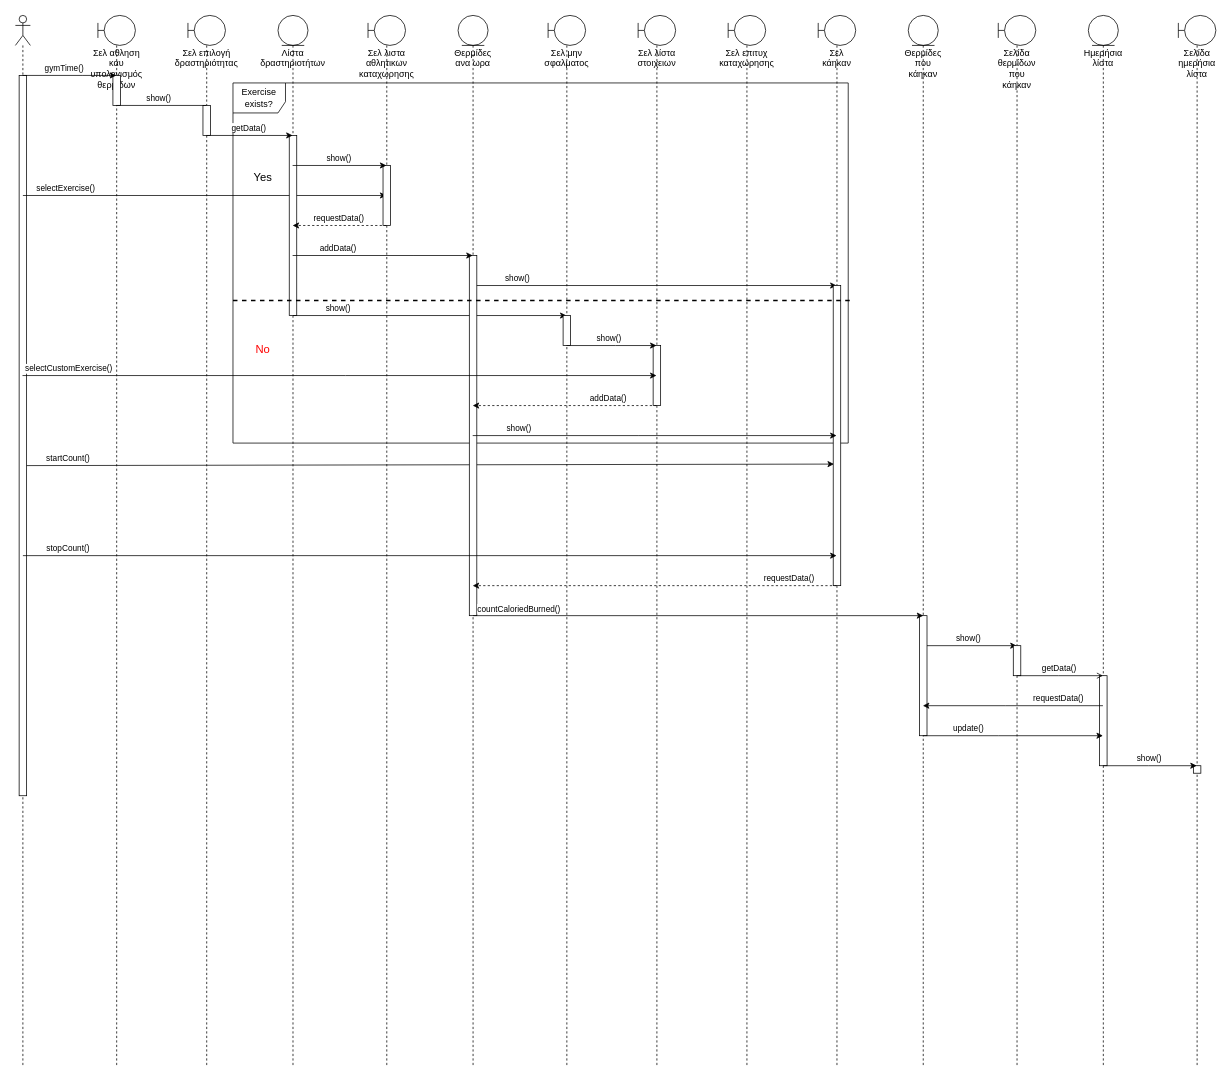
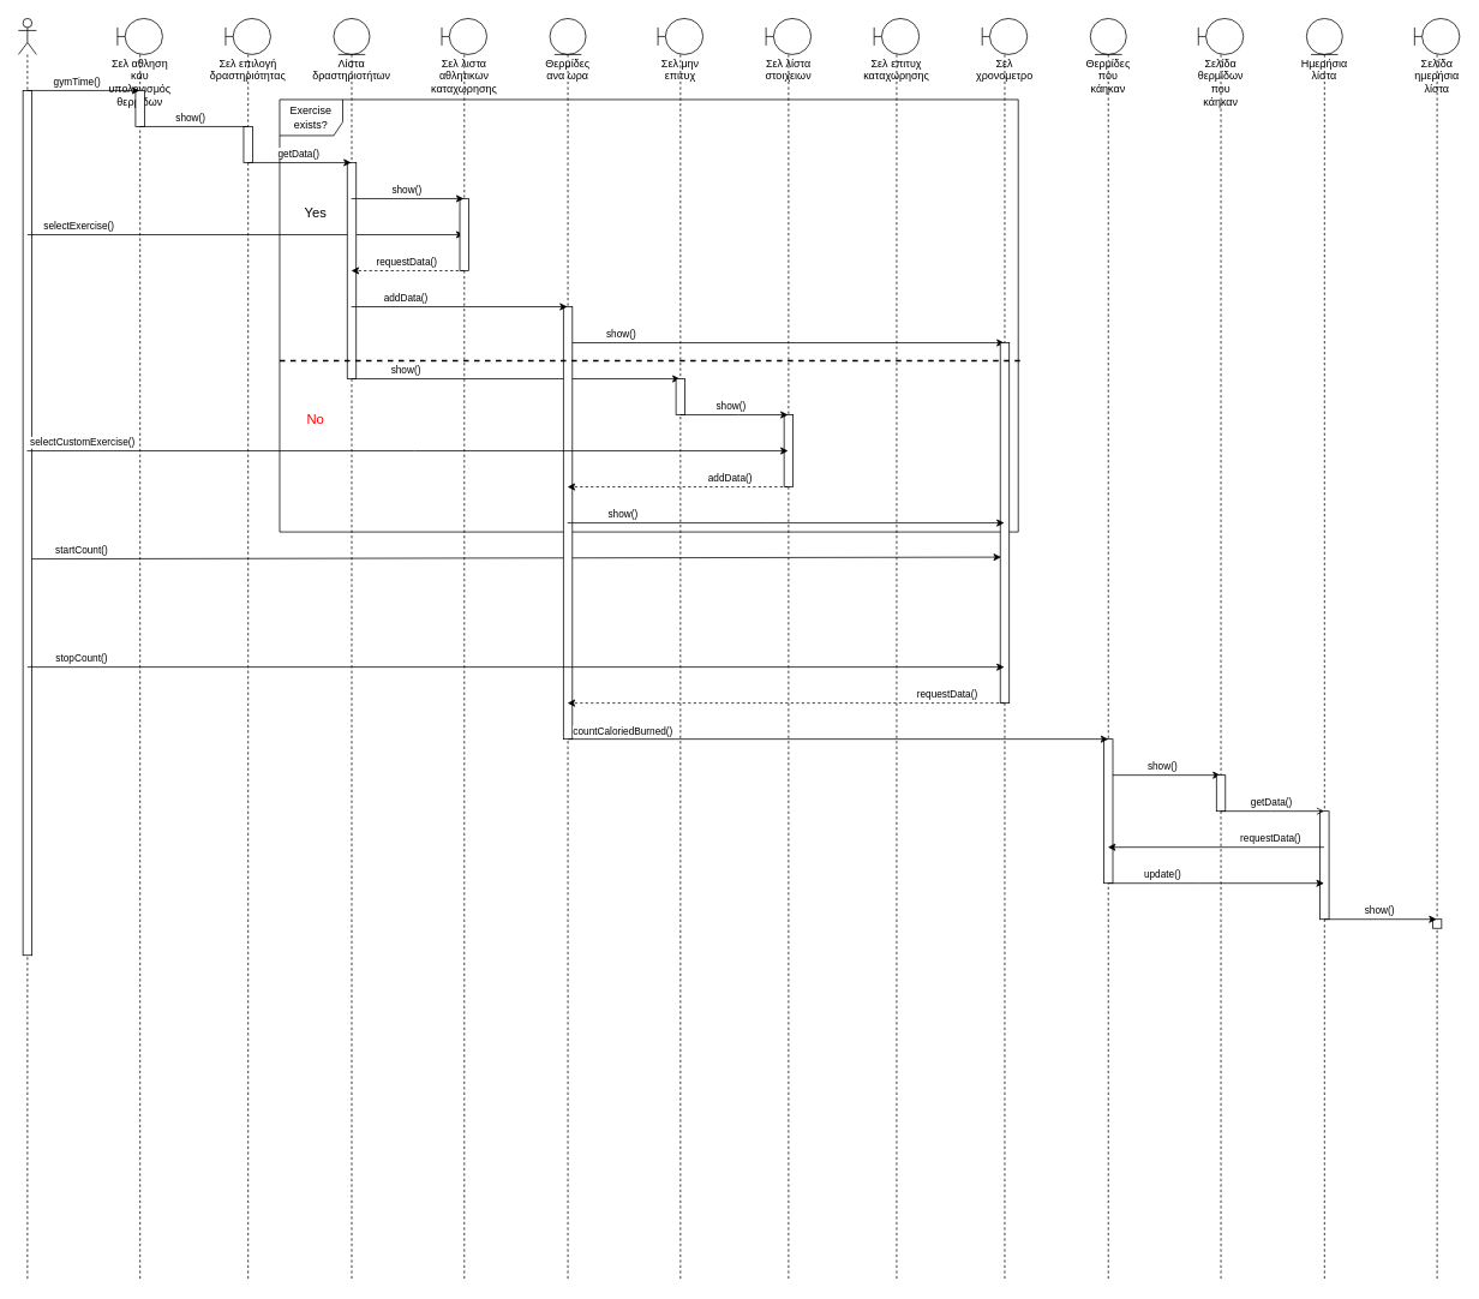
  <mxCell id="0" />
  <mxCell id="1" parent="0" />
  <mxCell id="2" value="Exercise exists?" style="shape=umlFrame;whiteSpace=wrap;html=1;width=70;height=40;" vertex="1" parent="1"><mxGeometry x="310" y="110" width="820" height="480" as="geometry" /></mxCell>
  <mxCell id="3" value="" style="shape=umlLifeline;participant=umlActor;perimeter=lifelinePerimeter;whiteSpace=wrap;html=1;container=1;collapsible=0;recursiveResize=0;verticalAlign=top;spacingTop=36;outlineConnect=0;" vertex="1" parent="1"><mxGeometry x="20" y="20" width="20" height="1400" as="geometry" /></mxCell>
  <mxCell id="4" value="startCount()" style="endArrow=classic;html=1;rounded=0;entryX=0.1;entryY=0.595;entryDx=0;entryDy=0;entryPerimeter=0;" edge="1" parent="3" target="34"><mxGeometry x="-0.889" y="10" width="50" height="50" relative="1" as="geometry"><mxPoint x="10" y="600" as="sourcePoint" /><mxPoint x="60" y="550" as="targetPoint" /><mxPoint as="offset" /></mxGeometry></mxCell>
  <mxCell id="5" value="" style="html=1;points=[];perimeter=orthogonalPerimeter;" vertex="1" parent="3"><mxGeometry x="5" y="80" width="10" height="960" as="geometry" /></mxCell>
  <mxCell id="6" value="" style="endArrow=classic;html=1;rounded=0;" edge="1" parent="3" target="15"><mxGeometry width="50" height="50" relative="1" as="geometry"><mxPoint x="10" y="240" as="sourcePoint" /><mxPoint x="60" y="190" as="targetPoint" /></mxGeometry></mxCell>
  <mxCell id="7" value="selectExercise()" style="edgeLabel;html=1;align=center;verticalAlign=middle;resizable=0;points=[];" vertex="1" connectable="0" parent="6"><mxGeometry x="-0.769" y="-4" relative="1" as="geometry"><mxPoint y="-14" as="offset" /></mxGeometry></mxCell>
  <mxCell id="8" value="Σελ αθληση καυ υπολογισμός θερμίδων&lt;br&gt;" style="shape=umlLifeline;participant=umlBoundary;perimeter=lifelinePerimeter;container=1;collapsible=0;recursiveResize=0;verticalAlign=top;spacingTop=36;outlineConnect=0;size=40;whiteSpace=wrap;html=1;" vertex="1" parent="1"><mxGeometry x="130" y="20" width="50" height="1400" as="geometry" /></mxCell>
  <mxCell id="9" value="" style="html=1;points=[];perimeter=orthogonalPerimeter;" vertex="1" parent="8"><mxGeometry x="20" y="80" width="10" height="40" as="geometry" /></mxCell>
  <mxCell id="10" value="Σελ επιλογή δραστηριότητας" style="shape=umlLifeline;participant=umlBoundary;perimeter=lifelinePerimeter;whiteSpace=wrap;html=1;container=1;collapsible=0;recursiveResize=0;verticalAlign=top;spacingTop=36;outlineConnect=0;" vertex="1" parent="1"><mxGeometry x="250" y="20" width="50" height="1400" as="geometry" /></mxCell>
  <mxCell id="11" value="" style="html=1;points=[];perimeter=orthogonalPerimeter;" vertex="1" parent="10"><mxGeometry x="20" y="120" width="10" height="40" as="geometry" /></mxCell>
  <mxCell id="12" value="Λίστα δραστηριοτήτων" style="shape=umlLifeline;participant=umlEntity;perimeter=lifelinePerimeter;whiteSpace=wrap;html=1;container=1;collapsible=0;recursiveResize=0;verticalAlign=top;spacingTop=36;outlineConnect=0;" vertex="1" parent="1"><mxGeometry x="370" y="20" width="40" height="1400" as="geometry" /></mxCell>
  <mxCell id="13" value="" style="html=1;points=[];perimeter=orthogonalPerimeter;" vertex="1" parent="12"><mxGeometry x="15" y="160" width="10" height="240" as="geometry" /></mxCell>
  <mxCell id="14" value="show()" style="endArrow=classic;html=1;rounded=0;" edge="1" parent="12" target="28"><mxGeometry x="-0.671" y="10" width="50" height="50" relative="1" as="geometry"><mxPoint x="20" y="400" as="sourcePoint" /><mxPoint x="70" y="350" as="targetPoint" /><mxPoint as="offset" /></mxGeometry></mxCell>
  <mxCell id="15" value="Σελ λιστα αθλητικων καταχωρησης" style="shape=umlLifeline;participant=umlBoundary;perimeter=lifelinePerimeter;whiteSpace=wrap;html=1;container=1;collapsible=0;recursiveResize=0;verticalAlign=top;spacingTop=36;outlineConnect=0;" vertex="1" parent="1"><mxGeometry x="490" y="20" width="50" height="1400" as="geometry" /></mxCell>
  <mxCell id="16" value="" style="html=1;points=[];perimeter=orthogonalPerimeter;" vertex="1" parent="15"><mxGeometry x="20" y="200" width="10" height="80" as="geometry" /></mxCell>
  <mxCell id="17" value="" style="endArrow=classic;html=1;rounded=0;" edge="1" parent="1" source="3" target="8"><mxGeometry width="50" height="50" relative="1" as="geometry"><mxPoint x="50" y="100" as="sourcePoint" /><mxPoint x="100" y="50" as="targetPoint" /><Array as="points"><mxPoint x="110" y="100" /></Array></mxGeometry></mxCell>
  <mxCell id="18" value="gymTime()" style="edgeLabel;html=1;align=center;verticalAlign=middle;resizable=0;points=[];" vertex="1" connectable="0" parent="17"><mxGeometry x="-0.128" y="1" relative="1" as="geometry"><mxPoint y="-9" as="offset" /></mxGeometry></mxCell>
  <mxCell id="19" value="show()" style="endArrow=none;html=1;rounded=0;" edge="1" parent="1" source="8" target="10"><mxGeometry x="-0.075" y="10" width="50" height="50" relative="1" as="geometry"><mxPoint x="190" y="160" as="sourcePoint" /><mxPoint x="240" y="110" as="targetPoint" /><Array as="points"><mxPoint x="210" y="140" /></Array><mxPoint as="offset" /></mxGeometry></mxCell>
  <mxCell id="20" value="getData()" style="endArrow=classic;html=1;rounded=0;" edge="1" parent="1" source="10" target="12"><mxGeometry x="-0.035" y="10" width="50" height="50" relative="1" as="geometry"><mxPoint x="310" y="190" as="sourcePoint" /><mxPoint x="360" y="140" as="targetPoint" /><Array as="points"><mxPoint x="330" y="180" /></Array><mxPoint x="1" as="offset" /></mxGeometry></mxCell>
  <mxCell id="21" value="show()" style="endArrow=classic;html=1;rounded=0;" edge="1" parent="1" source="12" target="15"><mxGeometry x="-0.032" y="10" width="50" height="50" relative="1" as="geometry"><mxPoint x="390" y="220" as="sourcePoint" /><mxPoint x="440" y="170" as="targetPoint" /><Array as="points"><mxPoint x="450" y="220" /></Array><mxPoint as="offset" /></mxGeometry></mxCell>
  <mxCell id="22" value="Θερμίδες ανα ωρα" style="shape=umlLifeline;participant=umlEntity;perimeter=lifelinePerimeter;whiteSpace=wrap;html=1;container=1;collapsible=0;recursiveResize=0;verticalAlign=top;spacingTop=36;outlineConnect=0;" vertex="1" parent="1"><mxGeometry x="610" y="20" width="40" height="1400" as="geometry" /></mxCell>
  <mxCell id="23" value="" style="endArrow=classic;html=1;rounded=0;" edge="1" parent="22" target="33"><mxGeometry width="50" height="50" relative="1" as="geometry"><mxPoint x="20" y="360" as="sourcePoint" /><mxPoint x="70" y="310" as="targetPoint" /></mxGeometry></mxCell>
  <mxCell id="24" value="show()" style="edgeLabel;html=1;align=center;verticalAlign=middle;resizable=0;points=[];" vertex="1" connectable="0" parent="23"><mxGeometry x="-0.761" y="2" relative="1" as="geometry"><mxPoint y="-8" as="offset" /></mxGeometry></mxCell>
  <mxCell id="25" value="" style="html=1;points=[];perimeter=orthogonalPerimeter;" vertex="1" parent="22"><mxGeometry x="15" y="320" width="10" height="480" as="geometry" /></mxCell>
  <mxCell id="26" value="requestData()" style="endArrow=classic;html=1;rounded=0;dashed=1;" edge="1" parent="1" source="15" target="12"><mxGeometry x="0.032" y="-10" width="50" height="50" relative="1" as="geometry"><mxPoint x="440" y="350" as="sourcePoint" /><mxPoint x="490" y="300" as="targetPoint" /><Array as="points"><mxPoint x="440" y="300" /></Array><mxPoint x="1" as="offset" /></mxGeometry></mxCell>
  <mxCell id="27" value="addData()" style="endArrow=classic;html=1;rounded=0;" edge="1" parent="1" source="12" target="22"><mxGeometry x="-0.496" y="10" width="50" height="50" relative="1" as="geometry"><mxPoint x="430" y="370" as="sourcePoint" /><mxPoint x="480" y="320" as="targetPoint" /><Array as="points"><mxPoint x="550" y="340" /></Array><mxPoint as="offset" /></mxGeometry></mxCell>
- <mxCell id="28" value="Σελ μην σφαλματος" style="shape=umlLifeline;participant=umlBoundary;perimeter=lifelinePerimeter;whiteSpace=wrap;html=1;container=1;collapsible=0;recursiveResize=0;verticalAlign=top;spacingTop=36;outlineConnect=0;" vertex="1" parent="1"><mxGeometry x="730" y="20" width="50" height="1400" as="geometry" /></mxCell>
+ <mxCell id="28" value="Σελ μην επιτυχ" style="shape=umlLifeline;participant=umlBoundary;perimeter=lifelinePerimeter;whiteSpace=wrap;html=1;container=1;collapsible=0;recursiveResize=0;verticalAlign=top;spacingTop=36;outlineConnect=0;" vertex="1" parent="1"><mxGeometry x="730" y="20" width="50" height="1400" as="geometry" /></mxCell>
  <mxCell id="29" value="" style="html=1;points=[];perimeter=orthogonalPerimeter;" vertex="1" parent="28"><mxGeometry x="20" y="400" width="10" height="40" as="geometry" /></mxCell>
  <mxCell id="30" value="Σελ λίστα στοιχειων" style="shape=umlLifeline;participant=umlBoundary;perimeter=lifelinePerimeter;whiteSpace=wrap;html=1;container=1;collapsible=0;recursiveResize=0;verticalAlign=top;spacingTop=36;outlineConnect=0;" vertex="1" parent="1"><mxGeometry x="850" y="20" width="50" height="1400" as="geometry" /></mxCell>
  <mxCell id="31" value="" style="html=1;points=[];perimeter=orthogonalPerimeter;" vertex="1" parent="30"><mxGeometry x="20" y="440" width="10" height="80" as="geometry" /></mxCell>
  <mxCell id="32" value="Σελ επιτυχ καταχωρησης" style="shape=umlLifeline;participant=umlBoundary;perimeter=lifelinePerimeter;whiteSpace=wrap;html=1;container=1;collapsible=0;recursiveResize=0;verticalAlign=top;spacingTop=36;outlineConnect=0;" vertex="1" parent="1"><mxGeometry x="970" y="20" width="50" height="1400" as="geometry" /></mxCell>
- <mxCell id="33" value="Σελ κάηκαν" style="shape=umlLifeline;participant=umlBoundary;perimeter=lifelinePerimeter;whiteSpace=wrap;html=1;container=1;collapsible=0;recursiveResize=0;verticalAlign=top;spacingTop=36;outlineConnect=0;" vertex="1" parent="1"><mxGeometry x="1090" y="20" width="50" height="1400" as="geometry" /></mxCell>
+ <mxCell id="33" value="Σελ χρονομετρο" style="shape=umlLifeline;participant=umlBoundary;perimeter=lifelinePerimeter;whiteSpace=wrap;html=1;container=1;collapsible=0;recursiveResize=0;verticalAlign=top;spacingTop=36;outlineConnect=0;" vertex="1" parent="1"><mxGeometry x="1090" y="20" width="50" height="1400" as="geometry" /></mxCell>
  <mxCell id="34" value="" style="html=1;points=[];perimeter=orthogonalPerimeter;" vertex="1" parent="33"><mxGeometry x="20" y="360" width="10" height="400" as="geometry" /></mxCell>
  <mxCell id="35" value="show()" style="endArrow=classic;html=1;rounded=0;" edge="1" parent="1" source="28" target="30"><mxGeometry x="-0.075" y="10" width="50" height="50" relative="1" as="geometry"><mxPoint x="780" y="500" as="sourcePoint" /><mxPoint x="830" y="450" as="targetPoint" /><Array as="points"><mxPoint x="820" y="460" /></Array><mxPoint as="offset" /></mxGeometry></mxCell>
  <mxCell id="36" value="addData()" style="endArrow=classic;html=1;rounded=0;dashed=1;" edge="1" parent="1" source="30" target="22"><mxGeometry x="-0.473" y="-10" width="50" height="50" relative="1" as="geometry"><mxPoint x="790" y="620" as="sourcePoint" /><mxPoint x="1030" y="620" as="targetPoint" /><Array as="points"><mxPoint x="780" y="540" /></Array><mxPoint as="offset" /></mxGeometry></mxCell>
  <mxCell id="37" value="show()" style="endArrow=classic;html=1;rounded=0;" edge="1" parent="1" source="22" target="33"><mxGeometry x="-0.75" y="10" width="50" height="50" relative="1" as="geometry"><mxPoint x="630" y="540" as="sourcePoint" /><mxPoint x="1114.5" y="540" as="targetPoint" /><Array as="points"><mxPoint x="850" y="580" /></Array><mxPoint as="offset" /></mxGeometry></mxCell>
  <mxCell id="38" value="" style="endArrow=classic;html=1;rounded=0;" edge="1" parent="1" source="3" target="30"><mxGeometry width="50" height="50" relative="1" as="geometry"><mxPoint x="32.75" y="460" as="sourcePoint" /><mxPoint x="570" y="460" as="targetPoint" /><Array as="points"><mxPoint x="460" y="500" /></Array></mxGeometry></mxCell>
  <mxCell id="39" value="selectCustomExercise()" style="edgeLabel;html=1;align=center;verticalAlign=middle;resizable=0;points=[];" vertex="1" connectable="0" parent="38"><mxGeometry x="-0.769" y="-4" relative="1" as="geometry"><mxPoint x="-37" y="-14" as="offset" /></mxGeometry></mxCell>
  <mxCell id="40" value="stopCount()" style="endArrow=classic;html=1;rounded=0;" edge="1" parent="1"><mxGeometry x="-0.889" y="10" width="50" height="50" relative="1" as="geometry"><mxPoint x="30" y="740" as="sourcePoint" /><mxPoint x="1114.5" y="740" as="targetPoint" /><mxPoint as="offset" /></mxGeometry></mxCell>
  <mxCell id="41" value="requestData()" style="endArrow=classic;html=1;rounded=0;dashed=1;" edge="1" parent="1" source="33" target="22"><mxGeometry x="-0.734" y="-10" width="50" height="50" relative="1" as="geometry"><mxPoint x="1070" y="830" as="sourcePoint" /><mxPoint x="1120" y="780" as="targetPoint" /><Array as="points"><mxPoint x="930" y="780" /></Array><mxPoint x="1" as="offset" /></mxGeometry></mxCell>
  <mxCell id="42" value="Θερμίδες που κάηκαν" style="shape=umlLifeline;participant=umlEntity;perimeter=lifelinePerimeter;whiteSpace=wrap;html=1;container=1;collapsible=0;recursiveResize=0;verticalAlign=top;spacingTop=36;outlineConnect=0;" vertex="1" parent="1"><mxGeometry x="1210" y="20" width="40" height="1400" as="geometry" /></mxCell>
  <mxCell id="43" value="show()" style="endArrow=classic;html=1;rounded=0;" edge="1" parent="42" target="45"><mxGeometry x="-0.036" y="10" width="50" height="50" relative="1" as="geometry"><mxPoint x="20" y="840" as="sourcePoint" /><mxPoint x="70" y="790" as="targetPoint" /><mxPoint as="offset" /></mxGeometry></mxCell>
  <mxCell id="44" value="" style="html=1;points=[];perimeter=orthogonalPerimeter;" vertex="1" parent="42"><mxGeometry x="15" y="800" width="10" height="160" as="geometry" /></mxCell>
  <mxCell id="45" value="Σελίδα θερμίδων που κάηκαν" style="shape=umlLifeline;participant=umlBoundary;perimeter=lifelinePerimeter;whiteSpace=wrap;html=1;container=1;collapsible=0;recursiveResize=0;verticalAlign=top;spacingTop=36;outlineConnect=0;" vertex="1" parent="1"><mxGeometry x="1330" y="20" width="50" height="1400" as="geometry" /></mxCell>
  <mxCell id="46" value="" style="html=1;points=[];perimeter=orthogonalPerimeter;" vertex="1" parent="45"><mxGeometry x="20" y="840" width="10" height="40" as="geometry" /></mxCell>
  <mxCell id="47" value="Ημερήσια λίστα" style="shape=umlLifeline;participant=umlEntity;perimeter=lifelinePerimeter;whiteSpace=wrap;html=1;container=1;collapsible=0;recursiveResize=0;verticalAlign=top;spacingTop=36;outlineConnect=0;" vertex="1" parent="1"><mxGeometry x="1450" y="20" width="40" height="1400" as="geometry" /></mxCell>
  <mxCell id="48" value="" style="html=1;points=[];perimeter=orthogonalPerimeter;" vertex="1" parent="47"><mxGeometry x="15" y="880" width="10" height="120" as="geometry" /></mxCell>
  <mxCell id="49" value="Σελίδα ημερήσια λίστα" style="shape=umlLifeline;participant=umlBoundary;perimeter=lifelinePerimeter;whiteSpace=wrap;html=1;container=1;collapsible=0;recursiveResize=0;verticalAlign=top;spacingTop=36;outlineConnect=0;" vertex="1" parent="1"><mxGeometry x="1570" y="20" width="50" height="1400" as="geometry" /></mxCell>
  <mxCell id="50" value="" style="html=1;points=[];perimeter=orthogonalPerimeter;" vertex="1" parent="49"><mxGeometry x="20" y="1000" width="10" height="10" as="geometry" /></mxCell>
  <mxCell id="51" value="" style="endArrow=classic;html=1;rounded=0;" edge="1" parent="1"><mxGeometry width="50" height="50" relative="1" as="geometry"><mxPoint x="630" y="820" as="sourcePoint" /><mxPoint x="1230" y="820" as="targetPoint" /></mxGeometry></mxCell>
  <mxCell id="52" value="countCaloriedBurned()" style="edgeLabel;html=1;align=center;verticalAlign=middle;resizable=0;points=[];" vertex="1" connectable="0" parent="51"><mxGeometry x="-0.783" y="-1" relative="1" as="geometry"><mxPoint x="-5" y="-11" as="offset" /></mxGeometry></mxCell>
  <mxCell id="53" value="getData()" style="endArrow=open;html=1;rounded=0;" edge="1" parent="1" source="45" target="47"><mxGeometry x="-0.035" y="10" width="50" height="50" relative="1" as="geometry"><mxPoint x="1390" y="940" as="sourcePoint" /><mxPoint x="1440" y="890" as="targetPoint" /><Array as="points"><mxPoint x="1410" y="900" /></Array><mxPoint x="1" as="offset" /></mxGeometry></mxCell>
  <mxCell id="54" value="requestData()" style="endArrow=classic;html=1;rounded=0;" edge="1" parent="1" source="47" target="42"><mxGeometry x="-0.504" y="-10" width="50" height="50" relative="1" as="geometry"><mxPoint x="1400" y="1020" as="sourcePoint" /><mxPoint x="1450" y="970" as="targetPoint" /><Array as="points"><mxPoint x="1340" y="940" /></Array><mxPoint as="offset" /></mxGeometry></mxCell>
  <mxCell id="55" value="update()" style="endArrow=classic;html=1;rounded=0;" edge="1" parent="1" source="42" target="47"><mxGeometry x="-0.496" y="10" width="50" height="50" relative="1" as="geometry"><mxPoint x="1290" y="1020" as="sourcePoint" /><mxPoint x="1340" y="970" as="targetPoint" /><Array as="points"><mxPoint x="1330" y="980" /></Array><mxPoint as="offset" /></mxGeometry></mxCell>
  <mxCell id="56" value="show()" style="endArrow=classic;html=1;rounded=0;" edge="1" parent="1" source="47" target="49"><mxGeometry x="-0.032" y="10" width="50" height="50" relative="1" as="geometry"><mxPoint x="1500" y="1030" as="sourcePoint" /><mxPoint x="1550" y="980" as="targetPoint" /><Array as="points"><mxPoint x="1530" y="1020" /></Array><mxPoint as="offset" /></mxGeometry></mxCell>
  <mxCell id="57" value="" style="endArrow=none;dashed=1;html=1;rounded=0;entryX=1.004;entryY=0.604;entryDx=0;entryDy=0;entryPerimeter=0;strokeWidth=2;" edge="1" parent="1" target="2"><mxGeometry width="50" height="50" relative="1" as="geometry"><mxPoint x="310" y="400" as="sourcePoint" /><mxPoint x="360" y="350" as="targetPoint" /></mxGeometry></mxCell>
  <mxCell id="58" value="Yes" style="text;html=1;strokeColor=none;fillColor=none;align=center;verticalAlign=middle;whiteSpace=wrap;rounded=0;fontSize=15;" vertex="1" parent="1"><mxGeometry x="320" y="220" width="60" height="30" as="geometry" /></mxCell>
  <mxCell id="59" value="&lt;font color=&quot;#ff0000&quot;&gt;No&lt;/font&gt;" style="text;html=1;strokeColor=none;fillColor=none;align=center;verticalAlign=middle;whiteSpace=wrap;rounded=0;fontSize=15;" vertex="1" parent="1"><mxGeometry x="320" y="450" width="60" height="30" as="geometry" /></mxCell>
